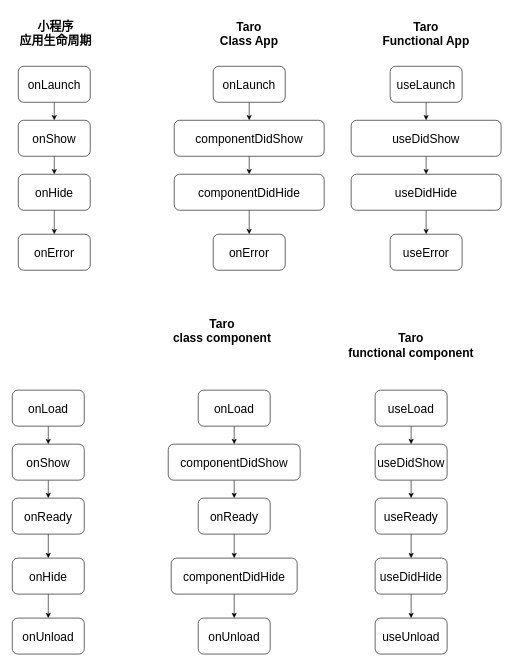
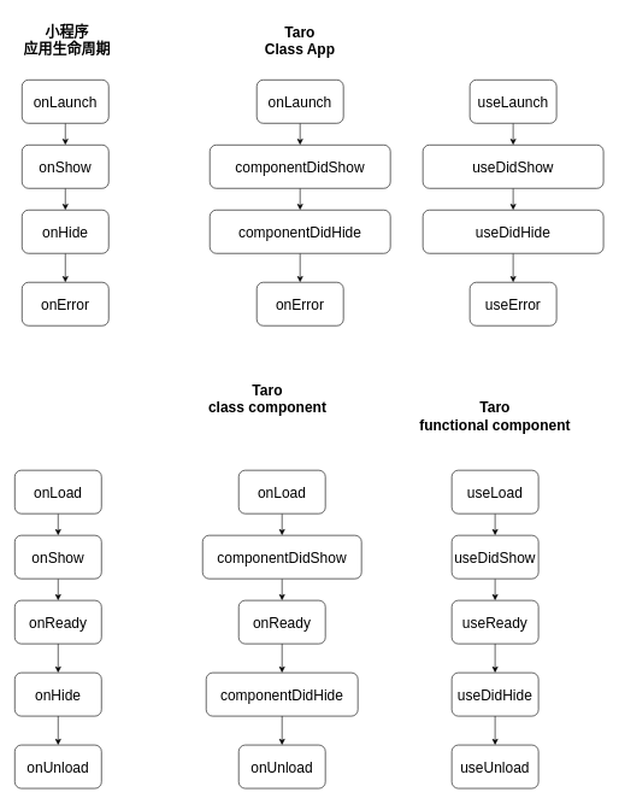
  <mxCell id="0" />
  <mxCell id="1" parent="0" />
  <mxCell id="2" style="edgeStyle=none;html=1;exitX=0.5;exitY=1;exitDx=0;exitDy=0;entryX=0.5;entryY=0;entryDx=0;entryDy=0;fontSize=20;" edge="1" parent="1" source="3" target="6"><mxGeometry relative="1" as="geometry" /></mxCell>
  <mxCell id="3" value="onLaunch" style="rounded=1;whiteSpace=wrap;html=1;fontSize=20;" parent="1" vertex="1"><mxGeometry x="30" y="110" width="120" height="60" as="geometry" /></mxCell>
  <mxCell id="4" value="小程序&lt;br&gt;应用生命周期" style="text;html=1;strokeColor=none;fillColor=none;align=center;verticalAlign=middle;whiteSpace=wrap;rounded=0;fontSize=20;fontStyle=1" vertex="1" parent="1"><mxGeometry x="20" y="20" width="145" height="70" as="geometry" /></mxCell>
  <mxCell id="5" style="edgeStyle=none;html=1;exitX=0.5;exitY=1;exitDx=0;exitDy=0;entryX=0.5;entryY=0;entryDx=0;entryDy=0;fontSize=20;" edge="1" parent="1" source="6" target="8"><mxGeometry relative="1" as="geometry" /></mxCell>
  <mxCell id="6" value="onShow" style="rounded=1;whiteSpace=wrap;html=1;fontSize=20;" vertex="1" parent="1"><mxGeometry x="30" y="200" width="120" height="60" as="geometry" /></mxCell>
  <mxCell id="7" style="edgeStyle=none;html=1;exitX=0.5;exitY=1;exitDx=0;exitDy=0;entryX=0.5;entryY=0;entryDx=0;entryDy=0;fontSize=20;" edge="1" parent="1" source="8" target="9"><mxGeometry relative="1" as="geometry" /></mxCell>
  <mxCell id="8" value="onHide" style="rounded=1;whiteSpace=wrap;html=1;fontSize=20;" vertex="1" parent="1"><mxGeometry x="30" y="290" width="120" height="60" as="geometry" /></mxCell>
  <mxCell id="9" value="onError" style="rounded=1;whiteSpace=wrap;html=1;fontSize=20;" vertex="1" parent="1"><mxGeometry x="30" y="390" width="120" height="60" as="geometry" /></mxCell>
  <mxCell id="10" style="edgeStyle=none;html=1;exitX=0.5;exitY=1;exitDx=0;exitDy=0;entryX=0.5;entryY=0;entryDx=0;entryDy=0;fontSize=20;" edge="1" parent="1" target="12"><mxGeometry relative="1" as="geometry"><mxPoint x="80" y="710" as="sourcePoint" /></mxGeometry></mxCell>
  <mxCell id="11" style="edgeStyle=none;html=1;entryX=0.5;entryY=0;entryDx=0;entryDy=0;fontSize=20;" edge="1" parent="1" source="12" target="28"><mxGeometry relative="1" as="geometry" /></mxCell>
  <mxCell id="12" value="onShow" style="rounded=1;whiteSpace=wrap;html=1;fontSize=20;" vertex="1" parent="1"><mxGeometry x="20" y="740" width="120" height="60" as="geometry" /></mxCell>
  <mxCell id="13" style="edgeStyle=none;html=1;exitX=0.5;exitY=1;exitDx=0;exitDy=0;entryX=0.5;entryY=0;entryDx=0;entryDy=0;fontSize=20;" edge="1" parent="1" source="14" target="15"><mxGeometry relative="1" as="geometry" /></mxCell>
  <mxCell id="14" value="onHide" style="rounded=1;whiteSpace=wrap;html=1;fontSize=20;" vertex="1" parent="1"><mxGeometry x="20" y="930" width="120" height="60" as="geometry" /></mxCell>
  <mxCell id="15" value="onUnload" style="rounded=1;whiteSpace=wrap;html=1;fontSize=20;" vertex="1" parent="1"><mxGeometry x="20" y="1030" width="120" height="60" as="geometry" /></mxCell>
  <mxCell id="16" value="onLoad" style="rounded=1;whiteSpace=wrap;html=1;fontSize=20;" vertex="1" parent="1"><mxGeometry x="20" y="650" width="120" height="60" as="geometry" /></mxCell>
  <mxCell id="17" value="Taro&lt;br&gt;class component" style="text;html=1;strokeColor=none;fillColor=none;align=center;verticalAlign=middle;whiteSpace=wrap;rounded=0;fontSize=20;fontStyle=1" vertex="1" parent="1"><mxGeometry x="280" y="535" width="180" height="30" as="geometry" /></mxCell>
  <mxCell id="18" value="Taro&lt;br&gt;functional component" style="text;html=1;strokeColor=none;fillColor=none;align=center;verticalAlign=middle;whiteSpace=wrap;rounded=0;fontSize=20;fontStyle=1" vertex="1" parent="1"><mxGeometry x="570" y="560" width="230" height="30" as="geometry" /></mxCell>
  <mxCell id="19" value="Taro&lt;br&gt;Class App" style="text;html=1;strokeColor=none;fillColor=none;align=center;verticalAlign=middle;whiteSpace=wrap;rounded=0;fontSize=20;fontStyle=1" vertex="1" parent="1"><mxGeometry x="305" y="20" width="220" height="70" as="geometry" /></mxCell>
  <mxCell id="20" style="edgeStyle=none;html=1;exitX=0.5;exitY=1;exitDx=0;exitDy=0;entryX=0.5;entryY=0;entryDx=0;entryDy=0;fontSize=20;" edge="1" parent="1" source="21" target="23"><mxGeometry relative="1" as="geometry" /></mxCell>
  <mxCell id="21" value="onLaunch" style="rounded=1;whiteSpace=wrap;html=1;fontSize=20;" vertex="1" parent="1"><mxGeometry x="355" y="110" width="120" height="60" as="geometry" /></mxCell>
  <mxCell id="22" style="edgeStyle=none;html=1;exitX=0.5;exitY=1;exitDx=0;exitDy=0;entryX=0.5;entryY=0;entryDx=0;entryDy=0;fontSize=20;" edge="1" parent="1" source="23" target="25"><mxGeometry relative="1" as="geometry" /></mxCell>
  <mxCell id="23" value="componentDidShow" style="rounded=1;whiteSpace=wrap;html=1;fontSize=20;" vertex="1" parent="1"><mxGeometry x="290" y="200" width="250" height="60" as="geometry" /></mxCell>
  <mxCell id="24" style="edgeStyle=none;html=1;exitX=0.5;exitY=1;exitDx=0;exitDy=0;entryX=0.5;entryY=0;entryDx=0;entryDy=0;fontSize=20;" edge="1" parent="1" source="25" target="26"><mxGeometry relative="1" as="geometry" /></mxCell>
  <mxCell id="25" value="componentDidHide" style="rounded=1;whiteSpace=wrap;html=1;fontSize=20;" vertex="1" parent="1"><mxGeometry x="290" y="290" width="250" height="60" as="geometry" /></mxCell>
  <mxCell id="26" value="onError" style="rounded=1;whiteSpace=wrap;html=1;fontSize=20;" vertex="1" parent="1"><mxGeometry x="355" y="390" width="120" height="60" as="geometry" /></mxCell>
  <mxCell id="27" style="edgeStyle=none;html=1;entryX=0.5;entryY=0;entryDx=0;entryDy=0;fontSize=20;" edge="1" parent="1" source="28" target="14"><mxGeometry relative="1" as="geometry" /></mxCell>
  <mxCell id="28" value="onReady" style="rounded=1;whiteSpace=wrap;html=1;fontSize=20;" vertex="1" parent="1"><mxGeometry x="20" y="830" width="120" height="60" as="geometry" /></mxCell>
  <mxCell id="29" style="edgeStyle=none;html=1;exitX=0.5;exitY=1;exitDx=0;exitDy=0;entryX=0.5;entryY=0;entryDx=0;entryDy=0;fontSize=20;" edge="1" parent="1" target="31"><mxGeometry relative="1" as="geometry"><mxPoint x="390" y="710" as="sourcePoint" /></mxGeometry></mxCell>
  <mxCell id="30" style="edgeStyle=none;html=1;entryX=0.5;entryY=0;entryDx=0;entryDy=0;fontSize=20;" edge="1" parent="1" source="31" target="37"><mxGeometry relative="1" as="geometry" /></mxCell>
  <mxCell id="31" value="componentDidShow" style="rounded=1;whiteSpace=wrap;html=1;fontSize=20;" vertex="1" parent="1"><mxGeometry x="280" y="740" width="220" height="60" as="geometry" /></mxCell>
  <mxCell id="32" style="edgeStyle=none;html=1;exitX=0.5;exitY=1;exitDx=0;exitDy=0;entryX=0.5;entryY=0;entryDx=0;entryDy=0;fontSize=20;" edge="1" parent="1" source="33" target="34"><mxGeometry relative="1" as="geometry" /></mxCell>
  <mxCell id="33" value="componentDidHide" style="rounded=1;whiteSpace=wrap;html=1;fontSize=20;" vertex="1" parent="1"><mxGeometry x="285" y="930" width="210" height="60" as="geometry" /></mxCell>
  <mxCell id="34" value="onUnload" style="rounded=1;whiteSpace=wrap;html=1;fontSize=20;" vertex="1" parent="1"><mxGeometry x="330" y="1030" width="120" height="60" as="geometry" /></mxCell>
  <mxCell id="35" value="onLoad" style="rounded=1;whiteSpace=wrap;html=1;fontSize=20;" vertex="1" parent="1"><mxGeometry x="330" y="650" width="120" height="60" as="geometry" /></mxCell>
  <mxCell id="36" style="edgeStyle=none;html=1;entryX=0.5;entryY=0;entryDx=0;entryDy=0;fontSize=20;" edge="1" parent="1" source="37" target="33"><mxGeometry relative="1" as="geometry" /></mxCell>
  <mxCell id="37" value="onReady" style="rounded=1;whiteSpace=wrap;html=1;fontSize=20;" vertex="1" parent="1"><mxGeometry x="330" y="830" width="120" height="60" as="geometry" /></mxCell>
  <mxCell id="38" style="edgeStyle=none;html=1;exitX=0.5;exitY=1;exitDx=0;exitDy=0;entryX=0.5;entryY=0;entryDx=0;entryDy=0;fontSize=20;" edge="1" parent="1" target="40"><mxGeometry relative="1" as="geometry"><mxPoint x="685" y="710" as="sourcePoint" /></mxGeometry></mxCell>
  <mxCell id="39" style="edgeStyle=none;html=1;entryX=0.5;entryY=0;entryDx=0;entryDy=0;fontSize=20;" edge="1" parent="1" source="40" target="46"><mxGeometry relative="1" as="geometry" /></mxCell>
  <mxCell id="40" value="useDidShow" style="rounded=1;whiteSpace=wrap;html=1;fontSize=20;" vertex="1" parent="1"><mxGeometry x="625" y="740" width="120" height="60" as="geometry" /></mxCell>
  <mxCell id="41" style="edgeStyle=none;html=1;exitX=0.5;exitY=1;exitDx=0;exitDy=0;entryX=0.5;entryY=0;entryDx=0;entryDy=0;fontSize=20;" edge="1" parent="1" source="42" target="43"><mxGeometry relative="1" as="geometry" /></mxCell>
  <mxCell id="42" value="useDidHide" style="rounded=1;whiteSpace=wrap;html=1;fontSize=20;" vertex="1" parent="1"><mxGeometry x="625" y="930" width="120" height="60" as="geometry" /></mxCell>
  <mxCell id="43" value="useUnload" style="rounded=1;whiteSpace=wrap;html=1;fontSize=20;" vertex="1" parent="1"><mxGeometry x="625" y="1030" width="120" height="60" as="geometry" /></mxCell>
  <mxCell id="44" value="useLoad" style="rounded=1;whiteSpace=wrap;html=1;fontSize=20;" vertex="1" parent="1"><mxGeometry x="625" y="650" width="120" height="60" as="geometry" /></mxCell>
  <mxCell id="45" style="edgeStyle=none;html=1;entryX=0.5;entryY=0;entryDx=0;entryDy=0;fontSize=20;" edge="1" parent="1" source="46" target="42"><mxGeometry relative="1" as="geometry" /></mxCell>
  <mxCell id="46" value="useReady" style="rounded=1;whiteSpace=wrap;html=1;fontSize=20;" vertex="1" parent="1"><mxGeometry x="625" y="830" width="120" height="60" as="geometry" /></mxCell>
- <mxCell id="47" value="Taro&lt;br&gt;Functional App" style="text;html=1;strokeColor=none;fillColor=none;align=center;verticalAlign=middle;whiteSpace=wrap;rounded=0;fontSize=20;fontStyle=1" vertex="1" parent="1"><mxGeometry x="600" y="20" width="220" height="70" as="geometry" /></mxCell>
  <mxCell id="48" style="edgeStyle=none;html=1;exitX=0.5;exitY=1;exitDx=0;exitDy=0;entryX=0.5;entryY=0;entryDx=0;entryDy=0;fontSize=20;" edge="1" parent="1" source="49" target="51"><mxGeometry relative="1" as="geometry" /></mxCell>
  <mxCell id="49" value="useLaunch" style="rounded=1;whiteSpace=wrap;html=1;fontSize=20;" vertex="1" parent="1"><mxGeometry x="650" y="110" width="120" height="60" as="geometry" /></mxCell>
  <mxCell id="50" style="edgeStyle=none;html=1;exitX=0.5;exitY=1;exitDx=0;exitDy=0;entryX=0.5;entryY=0;entryDx=0;entryDy=0;fontSize=20;" edge="1" parent="1" source="51" target="53"><mxGeometry relative="1" as="geometry" /></mxCell>
  <mxCell id="51" value="useDidShow" style="rounded=1;whiteSpace=wrap;html=1;fontSize=20;" vertex="1" parent="1"><mxGeometry x="585" y="200" width="250" height="60" as="geometry" /></mxCell>
  <mxCell id="52" style="edgeStyle=none;html=1;exitX=0.5;exitY=1;exitDx=0;exitDy=0;entryX=0.5;entryY=0;entryDx=0;entryDy=0;fontSize=20;" edge="1" parent="1" source="53" target="54"><mxGeometry relative="1" as="geometry" /></mxCell>
  <mxCell id="53" value="useDidHide" style="rounded=1;whiteSpace=wrap;html=1;fontSize=20;" vertex="1" parent="1"><mxGeometry x="585" y="290" width="250" height="60" as="geometry" /></mxCell>
  <mxCell id="54" value="useError" style="rounded=1;whiteSpace=wrap;html=1;fontSize=20;" vertex="1" parent="1"><mxGeometry x="650" y="390" width="120" height="60" as="geometry" /></mxCell>
